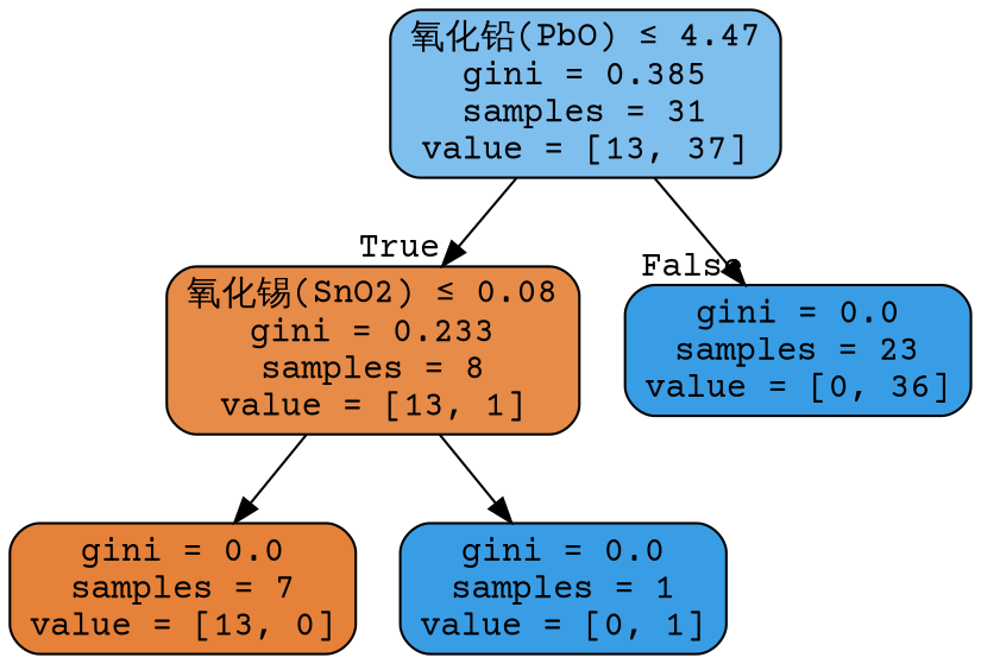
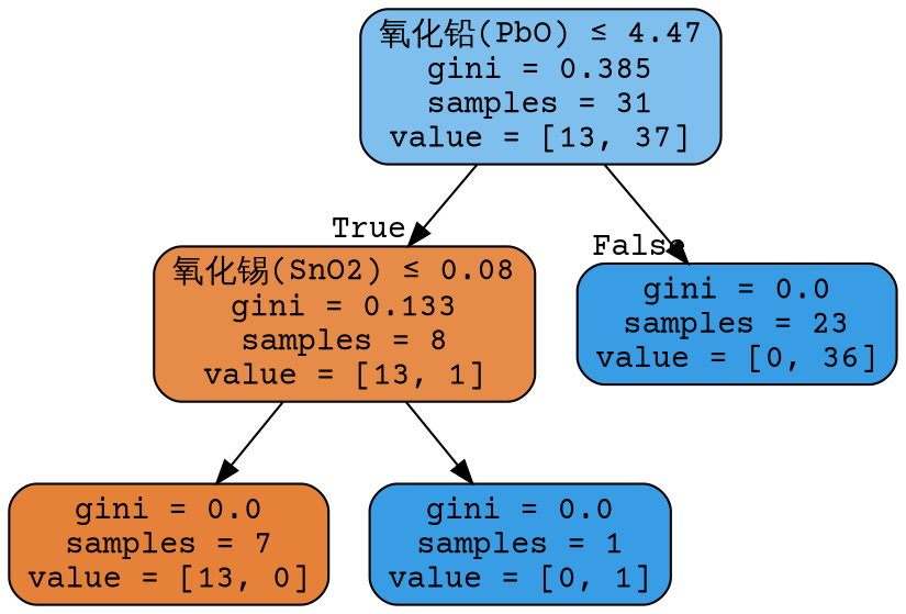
  digraph {
    fontname="Courier Prime"
    node [color=black fillcolor="#399de5" fontname="Courier Prime" shape=box style="filled, rounded"]
    edge [fontname="Courier Prime"]
    n1 [fillcolor="#7fbfee" label=<氧化铅(PbO) &le; 4.47<br/>gini = 0.385<br/>samples = 31<br/>value = [13, 37]>]
-   n2 [fillcolor="#e78b48" label=<氧化锡(SnO2) &le; 0.08<br/>gini = 0.233<br/>samples = 8<br/>value = [13, 1]>]
+   n2 [fillcolor="#e78b48" label=<氧化锡(SnO2) &le; 0.08<br/>gini = 0.133<br/>samples = 8<br/>value = [13, 1]>]
    n3 [label=<gini = 0.0<br/>samples = 23<br/>value = [0, 36]>]
    n4 [fillcolor="#e58139" label=<gini = 0.0<br/>samples = 7<br/>value = [13, 0]>]
    n5 [label=<gini = 0.0<br/>samples = 1<br/>value = [0, 1]>]
    n1 -> n2 [headlabel=True labelangle=45 labeldistance=2.5]
    n1 -> n3 [headlabel=False labelangle=-45 labeldistance=2.5]
    n2 -> n4
    n2 -> n5
  }
